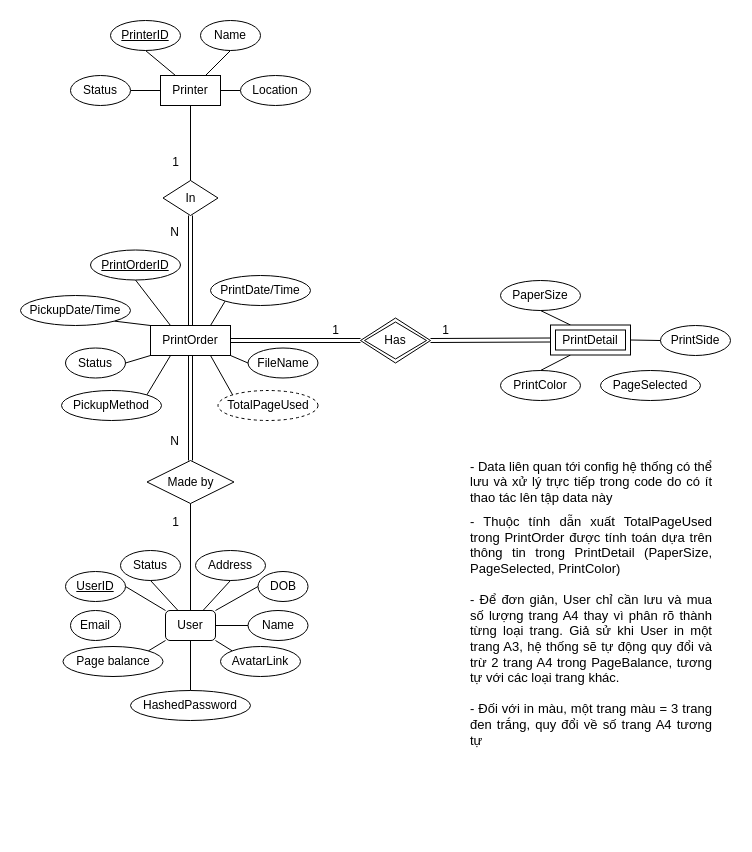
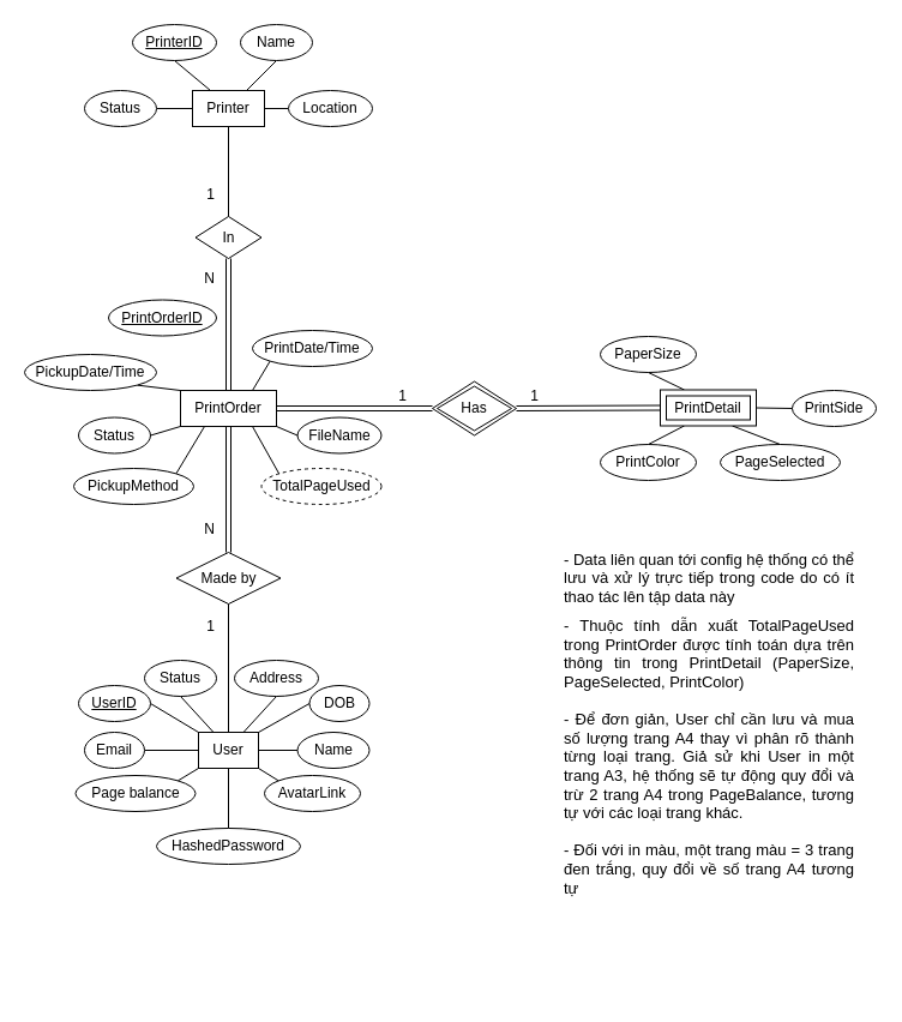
  <mxCell id="0" />
  <mxCell id="1" parent="0" />
  <mxCell id="2" style="rounded=0;orthogonalLoop=1;jettySize=auto;html=1;exitX=0;exitY=0;exitDx=0;exitDy=0;entryX=1;entryY=0.5;entryDx=0;entryDy=0;endArrow=none;endFill=0;" edge="1" parent="1" source="6" target="20"><mxGeometry relative="1" as="geometry" /></mxCell>
+ <mxCell id="3" style="rounded=0;orthogonalLoop=1;jettySize=auto;html=1;exitX=0;exitY=0.5;exitDx=0;exitDy=0;entryX=1;entryY=0.5;entryDx=0;entryDy=0;endArrow=none;endFill=0;" edge="1" parent="1" source="6" target="23"><mxGeometry relative="1" as="geometry" /></mxCell>
  <mxCell id="4" style="rounded=0;orthogonalLoop=1;jettySize=auto;html=1;exitX=1;exitY=0.5;exitDx=0;exitDy=0;entryX=0;entryY=0.5;entryDx=0;entryDy=0;endArrow=none;endFill=0;" edge="1" parent="1" source="6" target="21"><mxGeometry relative="1" as="geometry" /></mxCell>
  <mxCell id="5" style="rounded=0;orthogonalLoop=1;jettySize=auto;html=1;exitX=1;exitY=0;exitDx=0;exitDy=0;entryX=0;entryY=0.5;entryDx=0;entryDy=0;endArrow=none;endFill=0;" edge="1" parent="1" source="6" target="22"><mxGeometry relative="1" as="geometry" /></mxCell>
- <mxCell id="6" value="User" style="whiteSpace=wrap;html=1;align=center;rounded=1;" vertex="1" parent="1"><mxGeometry x="165" y="610" width="50" height="30" as="geometry" /></mxCell>
- <mxCell id="7" style="rounded=0;orthogonalLoop=1;jettySize=auto;html=1;exitX=0.25;exitY=0;exitDx=0;exitDy=0;entryX=0.5;entryY=1;entryDx=0;entryDy=0;endArrow=none;endFill=0;" edge="1" parent="1" source="14" target="28"><mxGeometry relative="1" as="geometry" /></mxCell>
+ <mxCell id="6" value="User" style="whiteSpace=wrap;html=1;align=center;" vertex="1" parent="1"><mxGeometry x="165" y="610" width="50" height="30" as="geometry" /></mxCell>
  <mxCell id="8" style="rounded=0;orthogonalLoop=1;jettySize=auto;html=1;exitX=0;exitY=0;exitDx=0;exitDy=0;entryX=1;entryY=1;entryDx=0;entryDy=0;endArrow=none;endFill=0;" edge="1" parent="1" source="14" target="31"><mxGeometry relative="1" as="geometry" /></mxCell>
  <mxCell id="9" style="rounded=0;orthogonalLoop=1;jettySize=auto;html=1;exitX=0;exitY=1;exitDx=0;exitDy=0;entryX=1;entryY=0.5;entryDx=0;entryDy=0;endArrow=none;endFill=0;" edge="1" parent="1" source="14" target="34"><mxGeometry relative="1" as="geometry" /></mxCell>
  <mxCell id="10" style="rounded=0;orthogonalLoop=1;jettySize=auto;html=1;exitX=0.25;exitY=1;exitDx=0;exitDy=0;entryX=1;entryY=0;entryDx=0;entryDy=0;endArrow=none;endFill=0;" edge="1" parent="1" source="14" target="33"><mxGeometry relative="1" as="geometry" /></mxCell>
  <mxCell id="11" style="rounded=0;orthogonalLoop=1;jettySize=auto;html=1;exitX=0.75;exitY=1;exitDx=0;exitDy=0;entryX=0;entryY=0;entryDx=0;entryDy=0;endArrow=none;endFill=0;" edge="1" parent="1" source="14" target="32"><mxGeometry relative="1" as="geometry" /></mxCell>
  <mxCell id="12" style="rounded=0;orthogonalLoop=1;jettySize=auto;html=1;exitX=1;exitY=1;exitDx=0;exitDy=0;entryX=0;entryY=0.5;entryDx=0;entryDy=0;endArrow=none;endFill=0;" edge="1" parent="1" source="14" target="30"><mxGeometry relative="1" as="geometry" /></mxCell>
  <mxCell id="13" style="rounded=0;orthogonalLoop=1;jettySize=auto;html=1;exitX=0.75;exitY=0;exitDx=0;exitDy=0;entryX=0;entryY=1;entryDx=0;entryDy=0;endArrow=none;endFill=0;" edge="1" parent="1" source="14" target="29"><mxGeometry relative="1" as="geometry" /></mxCell>
  <mxCell id="14" value="PrintOrder" style="whiteSpace=wrap;html=1;align=center;" vertex="1" parent="1"><mxGeometry x="150" y="325" width="80" height="30" as="geometry" /></mxCell>
  <mxCell id="15" style="rounded=0;orthogonalLoop=1;jettySize=auto;html=1;exitX=0.25;exitY=0;exitDx=0;exitDy=0;entryX=0.5;entryY=1;entryDx=0;entryDy=0;endArrow=none;endFill=0;" edge="1" parent="1" source="19" target="39"><mxGeometry relative="1" as="geometry" /></mxCell>
  <mxCell id="16" style="rounded=0;orthogonalLoop=1;jettySize=auto;html=1;exitX=0;exitY=0.5;exitDx=0;exitDy=0;entryX=1;entryY=0.5;entryDx=0;entryDy=0;endArrow=none;endFill=0;" edge="1" parent="1" source="19" target="42"><mxGeometry relative="1" as="geometry" /></mxCell>
  <mxCell id="17" style="rounded=0;orthogonalLoop=1;jettySize=auto;html=1;exitX=1;exitY=0.5;exitDx=0;exitDy=0;entryX=0;entryY=0.5;entryDx=0;entryDy=0;endArrow=none;endFill=0;" edge="1" parent="1" source="19" target="41"><mxGeometry relative="1" as="geometry" /></mxCell>
  <mxCell id="18" style="rounded=0;orthogonalLoop=1;jettySize=auto;html=1;exitX=0.75;exitY=0;exitDx=0;exitDy=0;entryX=0.5;entryY=1;entryDx=0;entryDy=0;endArrow=none;endFill=0;" edge="1" parent="1" source="19" target="40"><mxGeometry relative="1" as="geometry" /></mxCell>
  <mxCell id="19" value="Printer" style="whiteSpace=wrap;html=1;align=center;" vertex="1" parent="1"><mxGeometry x="160" y="75" width="60" height="30" as="geometry" /></mxCell>
  <mxCell id="20" value="UserID" style="ellipse;whiteSpace=wrap;html=1;align=center;fontStyle=4;" vertex="1" parent="1"><mxGeometry x="65" y="571" width="60" height="30" as="geometry" /></mxCell>
  <mxCell id="21" value="Name" style="ellipse;whiteSpace=wrap;html=1;align=center;" vertex="1" parent="1"><mxGeometry x="247.5" y="610" width="60" height="30" as="geometry" /></mxCell>
  <mxCell id="22" value="DOB" style="ellipse;whiteSpace=wrap;html=1;align=center;" vertex="1" parent="1"><mxGeometry x="257.5" y="571" width="50" height="30" as="geometry" /></mxCell>
  <mxCell id="23" value="Email" style="ellipse;whiteSpace=wrap;html=1;align=center;" vertex="1" parent="1"><mxGeometry x="70" y="610" width="50" height="30" as="geometry" /></mxCell>
  <mxCell id="24" value="Address" style="ellipse;whiteSpace=wrap;html=1;align=center;" vertex="1" parent="1"><mxGeometry x="195" y="550" width="70" height="30" as="geometry" /></mxCell>
  <mxCell id="25" value="HashedPassword" style="ellipse;whiteSpace=wrap;html=1;align=center;" vertex="1" parent="1"><mxGeometry x="130" y="690" width="120" height="30" as="geometry" /></mxCell>
  <mxCell id="26" value="AvatarLink" style="ellipse;whiteSpace=wrap;html=1;align=center;" vertex="1" parent="1"><mxGeometry x="220" y="646" width="80" height="30" as="geometry" /></mxCell>
  <mxCell id="27" value="Page balance" style="ellipse;whiteSpace=wrap;html=1;align=center;" vertex="1" parent="1"><mxGeometry x="62.5" y="646" width="100" height="30" as="geometry" /></mxCell>
  <mxCell id="28" value="PrintOrderID" style="ellipse;whiteSpace=wrap;html=1;align=center;fontStyle=4;" vertex="1" parent="1"><mxGeometry x="90" y="249.5" width="90" height="30" as="geometry" /></mxCell>
  <mxCell id="29" value="PrintDate/Time" style="ellipse;whiteSpace=wrap;html=1;align=center;" vertex="1" parent="1"><mxGeometry x="210" y="275" width="100" height="30" as="geometry" /></mxCell>
  <mxCell id="30" value="FileName" style="ellipse;whiteSpace=wrap;html=1;align=center;" vertex="1" parent="1"><mxGeometry x="247.5" y="347.5" width="70" height="30" as="geometry" /></mxCell>
  <mxCell id="31" value="PickupDate/Time" style="ellipse;whiteSpace=wrap;html=1;align=center;" vertex="1" parent="1"><mxGeometry x="20" y="295" width="110" height="30" as="geometry" /></mxCell>
  <mxCell id="32" value="TotalPageUsed" style="ellipse;whiteSpace=wrap;html=1;align=center;dashed=1;" vertex="1" parent="1"><mxGeometry x="217.5" y="390" width="100" height="30" as="geometry" /></mxCell>
  <mxCell id="33" value="PickupMethod" style="ellipse;whiteSpace=wrap;html=1;align=center;" vertex="1" parent="1"><mxGeometry x="61" y="390" width="100" height="30" as="geometry" /></mxCell>
  <mxCell id="34" value="Status" style="ellipse;whiteSpace=wrap;html=1;align=center;" vertex="1" parent="1"><mxGeometry x="65" y="347.5" width="60" height="30" as="geometry" /></mxCell>
  <mxCell id="35" value="PaperSize" style="ellipse;whiteSpace=wrap;html=1;align=center;" vertex="1" parent="1"><mxGeometry x="500" y="280" width="80" height="30" as="geometry" /></mxCell>
  <mxCell id="36" value="PrintSide" style="ellipse;whiteSpace=wrap;html=1;align=center;" vertex="1" parent="1"><mxGeometry x="660" y="325" width="70" height="30" as="geometry" /></mxCell>
  <mxCell id="37" value="PrintColor" style="ellipse;whiteSpace=wrap;html=1;align=center;" vertex="1" parent="1"><mxGeometry x="500" y="370" width="80" height="30" as="geometry" /></mxCell>
  <mxCell id="38" value="PageSelected" style="ellipse;whiteSpace=wrap;html=1;align=center;" vertex="1" parent="1"><mxGeometry x="600" y="370" width="100" height="30" as="geometry" /></mxCell>
  <mxCell id="39" value="PrinterID" style="ellipse;whiteSpace=wrap;html=1;align=center;fontStyle=4;" vertex="1" parent="1"><mxGeometry x="110" y="20" width="70" height="30" as="geometry" /></mxCell>
  <mxCell id="40" value="Name" style="ellipse;whiteSpace=wrap;html=1;align=center;" vertex="1" parent="1"><mxGeometry x="200" y="20" width="60" height="30" as="geometry" /></mxCell>
  <mxCell id="41" value="Location" style="ellipse;whiteSpace=wrap;html=1;align=center;" vertex="1" parent="1"><mxGeometry x="240" y="75" width="70" height="30" as="geometry" /></mxCell>
  <mxCell id="42" value="Status" style="ellipse;whiteSpace=wrap;html=1;align=center;" vertex="1" parent="1"><mxGeometry x="70" y="75" width="60" height="30" as="geometry" /></mxCell>
  <mxCell id="43" style="rounded=0;orthogonalLoop=1;jettySize=auto;html=1;exitX=0.25;exitY=0;exitDx=0;exitDy=0;entryX=0.5;entryY=1;entryDx=0;entryDy=0;endArrow=none;endFill=0;" edge="1" parent="1" source="47" target="35"><mxGeometry relative="1" as="geometry" /></mxCell>
  <mxCell id="44" style="rounded=0;orthogonalLoop=1;jettySize=auto;html=1;exitX=1;exitY=0.5;exitDx=0;exitDy=0;entryX=0;entryY=0.5;entryDx=0;entryDy=0;endArrow=none;endFill=0;" edge="1" parent="1" source="47" target="36"><mxGeometry relative="1" as="geometry" /></mxCell>
+ <mxCell id="45" style="rounded=0;orthogonalLoop=1;jettySize=auto;html=1;exitX=0.75;exitY=1;exitDx=0;exitDy=0;entryX=0.5;entryY=0;entryDx=0;entryDy=0;endArrow=none;endFill=0;" edge="1" parent="1" source="47" target="38"><mxGeometry relative="1" as="geometry" /></mxCell>
  <mxCell id="46" style="rounded=0;orthogonalLoop=1;jettySize=auto;html=1;exitX=0.25;exitY=1;exitDx=0;exitDy=0;entryX=0.5;entryY=0;entryDx=0;entryDy=0;endArrow=none;endFill=0;" edge="1" parent="1" source="47" target="37"><mxGeometry relative="1" as="geometry" /></mxCell>
  <mxCell id="47" value="PrintDetail" style="shape=ext;margin=3;double=1;whiteSpace=wrap;html=1;align=center;" vertex="1" parent="1"><mxGeometry x="550" y="324.5" width="80" height="30" as="geometry" /></mxCell>
  <mxCell id="48" value="Has" style="shape=rhombus;double=1;perimeter=rhombusPerimeter;whiteSpace=wrap;html=1;align=center;" vertex="1" parent="1"><mxGeometry x="360" y="317.5" width="70" height="45" as="geometry" /></mxCell>
  <mxCell id="49" value="" style="shape=link;html=1;rounded=0;exitX=1;exitY=0.5;exitDx=0;exitDy=0;entryX=0;entryY=0.5;entryDx=0;entryDy=0;" edge="1" parent="1" source="14" target="48"><mxGeometry relative="1" as="geometry"><mxPoint x="210" y="440" as="sourcePoint" /><mxPoint x="370" y="440" as="targetPoint" /></mxGeometry></mxCell>
  <mxCell id="50" value="1" style="resizable=0;html=1;whiteSpace=wrap;align=right;verticalAlign=bottom;" connectable="0" vertex="1" parent="49"><mxGeometry x="1" relative="1" as="geometry"><mxPoint x="-20" y="-2" as="offset" /></mxGeometry></mxCell>
  <mxCell id="51" value="" style="shape=link;html=1;rounded=0;exitX=0;exitY=0.5;exitDx=0;exitDy=0;entryX=1;entryY=0.5;entryDx=0;entryDy=0;" edge="1" parent="1" source="47" target="48"><mxGeometry relative="1" as="geometry"><mxPoint x="420" y="387.5" as="sourcePoint" /><mxPoint x="550" y="387.5" as="targetPoint" /></mxGeometry></mxCell>
  <mxCell id="52" value="1" style="resizable=0;html=1;whiteSpace=wrap;align=right;verticalAlign=bottom;" connectable="0" vertex="1" parent="51"><mxGeometry x="1" relative="1" as="geometry"><mxPoint x="20" y="-2" as="offset" /></mxGeometry></mxCell>
  <mxCell id="53" value="In" style="shape=rhombus;perimeter=rhombusPerimeter;whiteSpace=wrap;html=1;align=center;" vertex="1" parent="1"><mxGeometry x="162.5" y="180" width="55" height="35" as="geometry" /></mxCell>
  <mxCell id="54" value="" style="endArrow=none;html=1;rounded=0;exitX=0.5;exitY=1;exitDx=0;exitDy=0;entryX=0.5;entryY=0;entryDx=0;entryDy=0;" edge="1" parent="1" source="19" target="53"><mxGeometry relative="1" as="geometry"><mxPoint x="50" y="240" as="sourcePoint" /><mxPoint x="210" y="240" as="targetPoint" /></mxGeometry></mxCell>
  <mxCell id="55" value="1" style="resizable=0;html=1;whiteSpace=wrap;align=right;verticalAlign=bottom;" connectable="0" vertex="1" parent="54"><mxGeometry x="1" relative="1" as="geometry"><mxPoint x="-10" y="-10" as="offset" /></mxGeometry></mxCell>
  <mxCell id="56" value="" style="shape=link;html=1;rounded=0;exitX=0.5;exitY=0;exitDx=0;exitDy=0;entryX=0.5;entryY=1;entryDx=0;entryDy=0;" edge="1" parent="1" source="14" target="53"><mxGeometry relative="1" as="geometry"><mxPoint x="50" y="200" as="sourcePoint" /><mxPoint x="210" y="200" as="targetPoint" /></mxGeometry></mxCell>
  <mxCell id="57" value="N" style="resizable=0;html=1;whiteSpace=wrap;align=right;verticalAlign=bottom;" connectable="0" vertex="1" parent="56"><mxGeometry x="1" relative="1" as="geometry"><mxPoint x="-10" y="25" as="offset" /></mxGeometry></mxCell>
  <mxCell id="58" value="Made by" style="shape=rhombus;perimeter=rhombusPerimeter;whiteSpace=wrap;html=1;align=center;" vertex="1" parent="1"><mxGeometry x="146.5" y="460" width="87" height="43" as="geometry" /></mxCell>
  <mxCell id="59" value="" style="shape=link;html=1;rounded=0;exitX=0.5;exitY=1;exitDx=0;exitDy=0;entryX=0.5;entryY=0;entryDx=0;entryDy=0;" edge="1" parent="1" source="14" target="58"><mxGeometry relative="1" as="geometry"><mxPoint x="180" y="460" as="sourcePoint" /><mxPoint x="310" y="460" as="targetPoint" /></mxGeometry></mxCell>
  <mxCell id="60" value="N" style="resizable=0;html=1;whiteSpace=wrap;align=right;verticalAlign=bottom;" connectable="0" vertex="1" parent="59"><mxGeometry x="1" relative="1" as="geometry"><mxPoint x="-10" y="-11" as="offset" /></mxGeometry></mxCell>
  <mxCell id="61" value="" style="endArrow=none;html=1;rounded=0;exitX=0.5;exitY=0;exitDx=0;exitDy=0;entryX=0.5;entryY=1;entryDx=0;entryDy=0;" edge="1" parent="1" source="6" target="58"><mxGeometry relative="1" as="geometry"><mxPoint x="-120" y="408.5" as="sourcePoint" /><mxPoint x="-5" y="407.5" as="targetPoint" /></mxGeometry></mxCell>
  <mxCell id="62" value="1" style="resizable=0;html=1;whiteSpace=wrap;align=right;verticalAlign=bottom;" connectable="0" vertex="1" parent="61"><mxGeometry x="1" relative="1" as="geometry"><mxPoint x="-10" y="27" as="offset" /></mxGeometry></mxCell>
  <mxCell id="63" style="rounded=0;orthogonalLoop=1;jettySize=auto;html=1;exitX=0.5;exitY=1;exitDx=0;exitDy=0;entryX=0.5;entryY=0;entryDx=0;entryDy=0;endArrow=none;endFill=0;" edge="1" parent="1" source="6" target="25"><mxGeometry relative="1" as="geometry"><mxPoint x="190.5" y="660" as="sourcePoint" /><mxPoint x="250.5" y="675" as="targetPoint" /></mxGeometry></mxCell>
  <mxCell id="64" style="rounded=0;orthogonalLoop=1;jettySize=auto;html=1;exitX=1;exitY=1;exitDx=0;exitDy=0;entryX=0;entryY=0;entryDx=0;entryDy=0;endArrow=none;endFill=0;" edge="1" parent="1" source="6" target="26"><mxGeometry relative="1" as="geometry"><mxPoint x="200.5" y="655" as="sourcePoint" /><mxPoint x="260.5" y="670" as="targetPoint" /></mxGeometry></mxCell>
  <mxCell id="65" style="rounded=0;orthogonalLoop=1;jettySize=auto;html=1;exitX=0.75;exitY=0;exitDx=0;exitDy=0;entryX=0.5;entryY=1;entryDx=0;entryDy=0;endArrow=none;endFill=0;" edge="1" parent="1" source="6" target="24"><mxGeometry relative="1" as="geometry"><mxPoint x="215" y="609.39" as="sourcePoint" /><mxPoint x="263" y="609.39" as="targetPoint" /></mxGeometry></mxCell>
  <mxCell id="66" style="rounded=0;orthogonalLoop=1;jettySize=auto;html=1;exitX=0;exitY=1;exitDx=0;exitDy=0;entryX=1;entryY=0;entryDx=0;entryDy=0;endArrow=none;endFill=0;" edge="1" parent="1" source="6" target="27"><mxGeometry relative="1" as="geometry"><mxPoint x="175" y="639.39" as="sourcePoint" /><mxPoint x="130" y="639.39" as="targetPoint" /></mxGeometry></mxCell>
  <mxCell id="67" value="Status" style="ellipse;whiteSpace=wrap;html=1;align=center;" vertex="1" parent="1"><mxGeometry x="120" y="550" width="60" height="30" as="geometry" /></mxCell>
  <mxCell id="68" style="rounded=0;orthogonalLoop=1;jettySize=auto;html=1;exitX=0.25;exitY=0;exitDx=0;exitDy=0;entryX=0.5;entryY=1;entryDx=0;entryDy=0;endArrow=none;endFill=0;" edge="1" parent="1" source="6" target="67"><mxGeometry relative="1" as="geometry"><mxPoint x="184.58" y="655.79" as="sourcePoint" /><mxPoint x="164.58" y="665.79" as="targetPoint" /></mxGeometry></mxCell>
  <mxCell id="69" value="&lt;h1 style=&quot;text-align: justify; font-size: 13px;&quot;&gt;&lt;span style=&quot;font-weight: 400;&quot;&gt;&lt;font style=&quot;font-size: 13px;&quot;&gt;- Data liên quan tới config hệ thống có thể lưu và xử lý trực tiếp trong code do có ít thao tác lên tập data này&lt;/font&gt;&lt;/span&gt;&lt;/h1&gt;&lt;div style=&quot;text-align: justify; font-size: 13px;&quot;&gt;&lt;span style=&quot;font-weight: 400;&quot;&gt;&lt;font style=&quot;font-size: 13px;&quot;&gt;- Thuộc tính dẫn xuất TotalPageUsed trong PrintOrder được tính toán dựa trên thông tin trong PrintDetail (PaperSize, PageSelected, PrintColor)&lt;/font&gt;&lt;/span&gt;&lt;/div&gt;&lt;div style=&quot;text-align: justify; font-size: 13px;&quot;&gt;&lt;font style=&quot;font-size: 13px;&quot;&gt;&lt;br&gt;&lt;/font&gt;&lt;/div&gt;&lt;div style=&quot;text-align: justify; font-size: 13px;&quot;&gt;&lt;font style=&quot;font-size: 13px;&quot;&gt;- Để đơn giản, Us&lt;span style=&quot;background-color: initial;&quot;&gt;er chỉ cần lưu và mua số lượng trang A4 thay vì phân rõ thành từng loại trang.&amp;nbsp;&lt;/span&gt;&lt;span style=&quot;background-color: initial;&quot;&gt;Giả sử khi User in một trang A3, hệ thống sẽ tự động quy đổi và trừ 2 trang A4 trong PageBalance, tương tự với các loại trang khác.&amp;nbsp;&lt;/span&gt;&lt;/font&gt;&lt;/div&gt;&lt;div style=&quot;text-align: justify; font-size: 13px;&quot;&gt;&lt;font style=&quot;font-size: 13px;&quot;&gt;&lt;br&gt;&lt;/font&gt;&lt;/div&gt;&lt;div style=&quot;text-align: justify; font-size: 13px;&quot;&gt;&lt;font style=&quot;font-size: 13px;&quot;&gt;- Đối với in màu, một trang màu = 3 trang đen trắng, quy đổi về số trang A4 tương tự&lt;/font&gt;&lt;/div&gt;&lt;div style=&quot;text-align: justify; font-size: 13px;&quot;&gt;&lt;span style=&quot;font-weight: 400;&quot;&gt;&lt;font style=&quot;font-size: 13px;&quot;&gt;&lt;br&gt;&lt;/font&gt;&lt;/span&gt;&lt;/div&gt;&lt;div style=&quot;text-align: justify; font-size: 13px;&quot;&gt;&lt;span style=&quot;font-weight: 400;&quot;&gt;&lt;br&gt;&lt;/span&gt;&lt;/div&gt;" style="text;html=1;strokeColor=none;fillColor=none;spacing=5;spacingTop=-20;whiteSpace=wrap;overflow=hidden;rounded=0;" vertex="1" parent="1"><mxGeometry x="465" y="460" width="250" height="370" as="geometry" /></mxCell>
